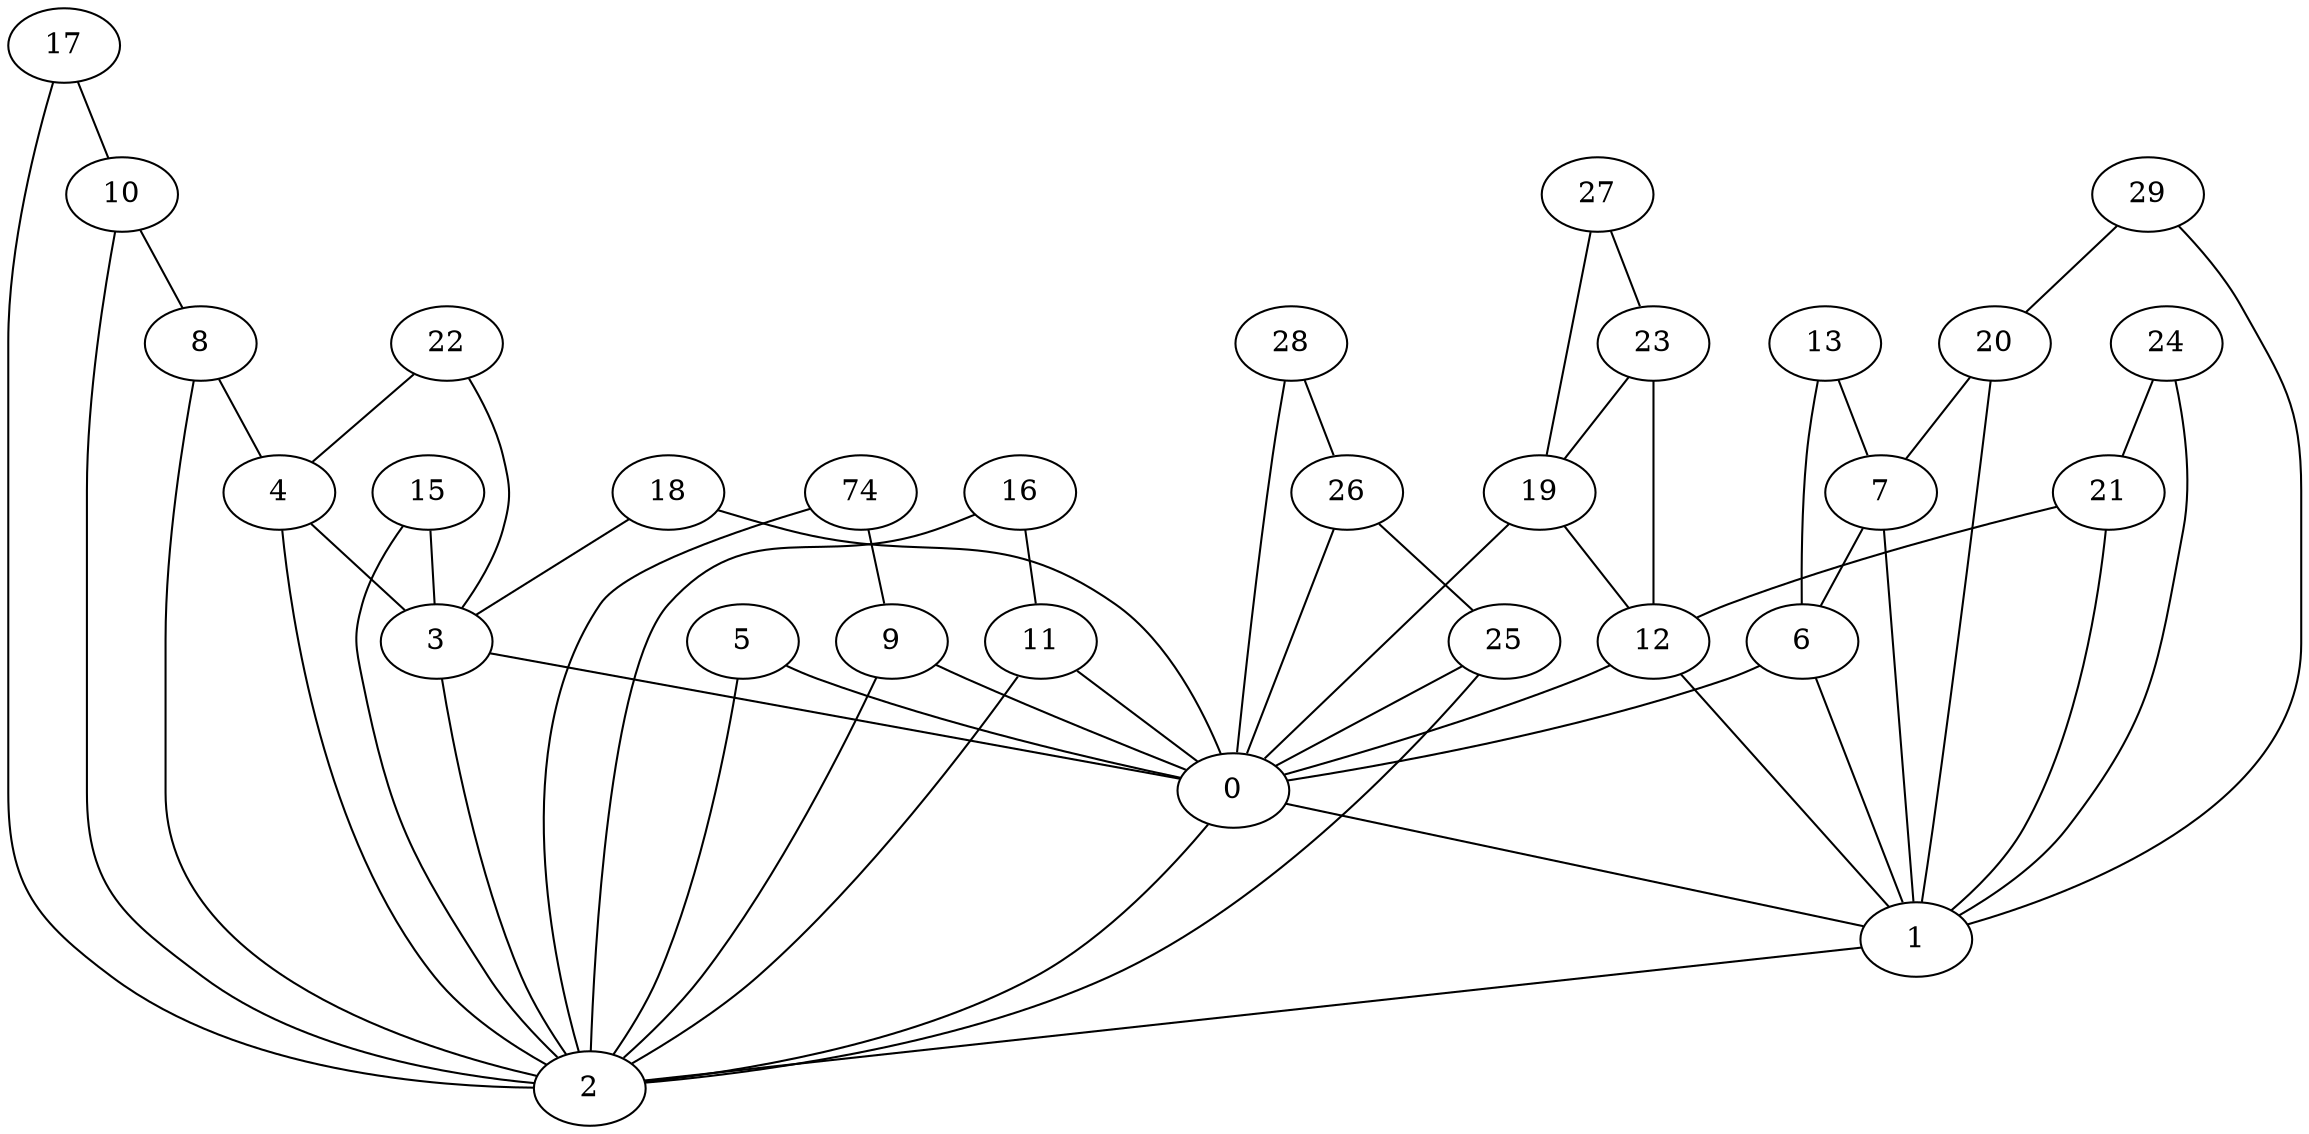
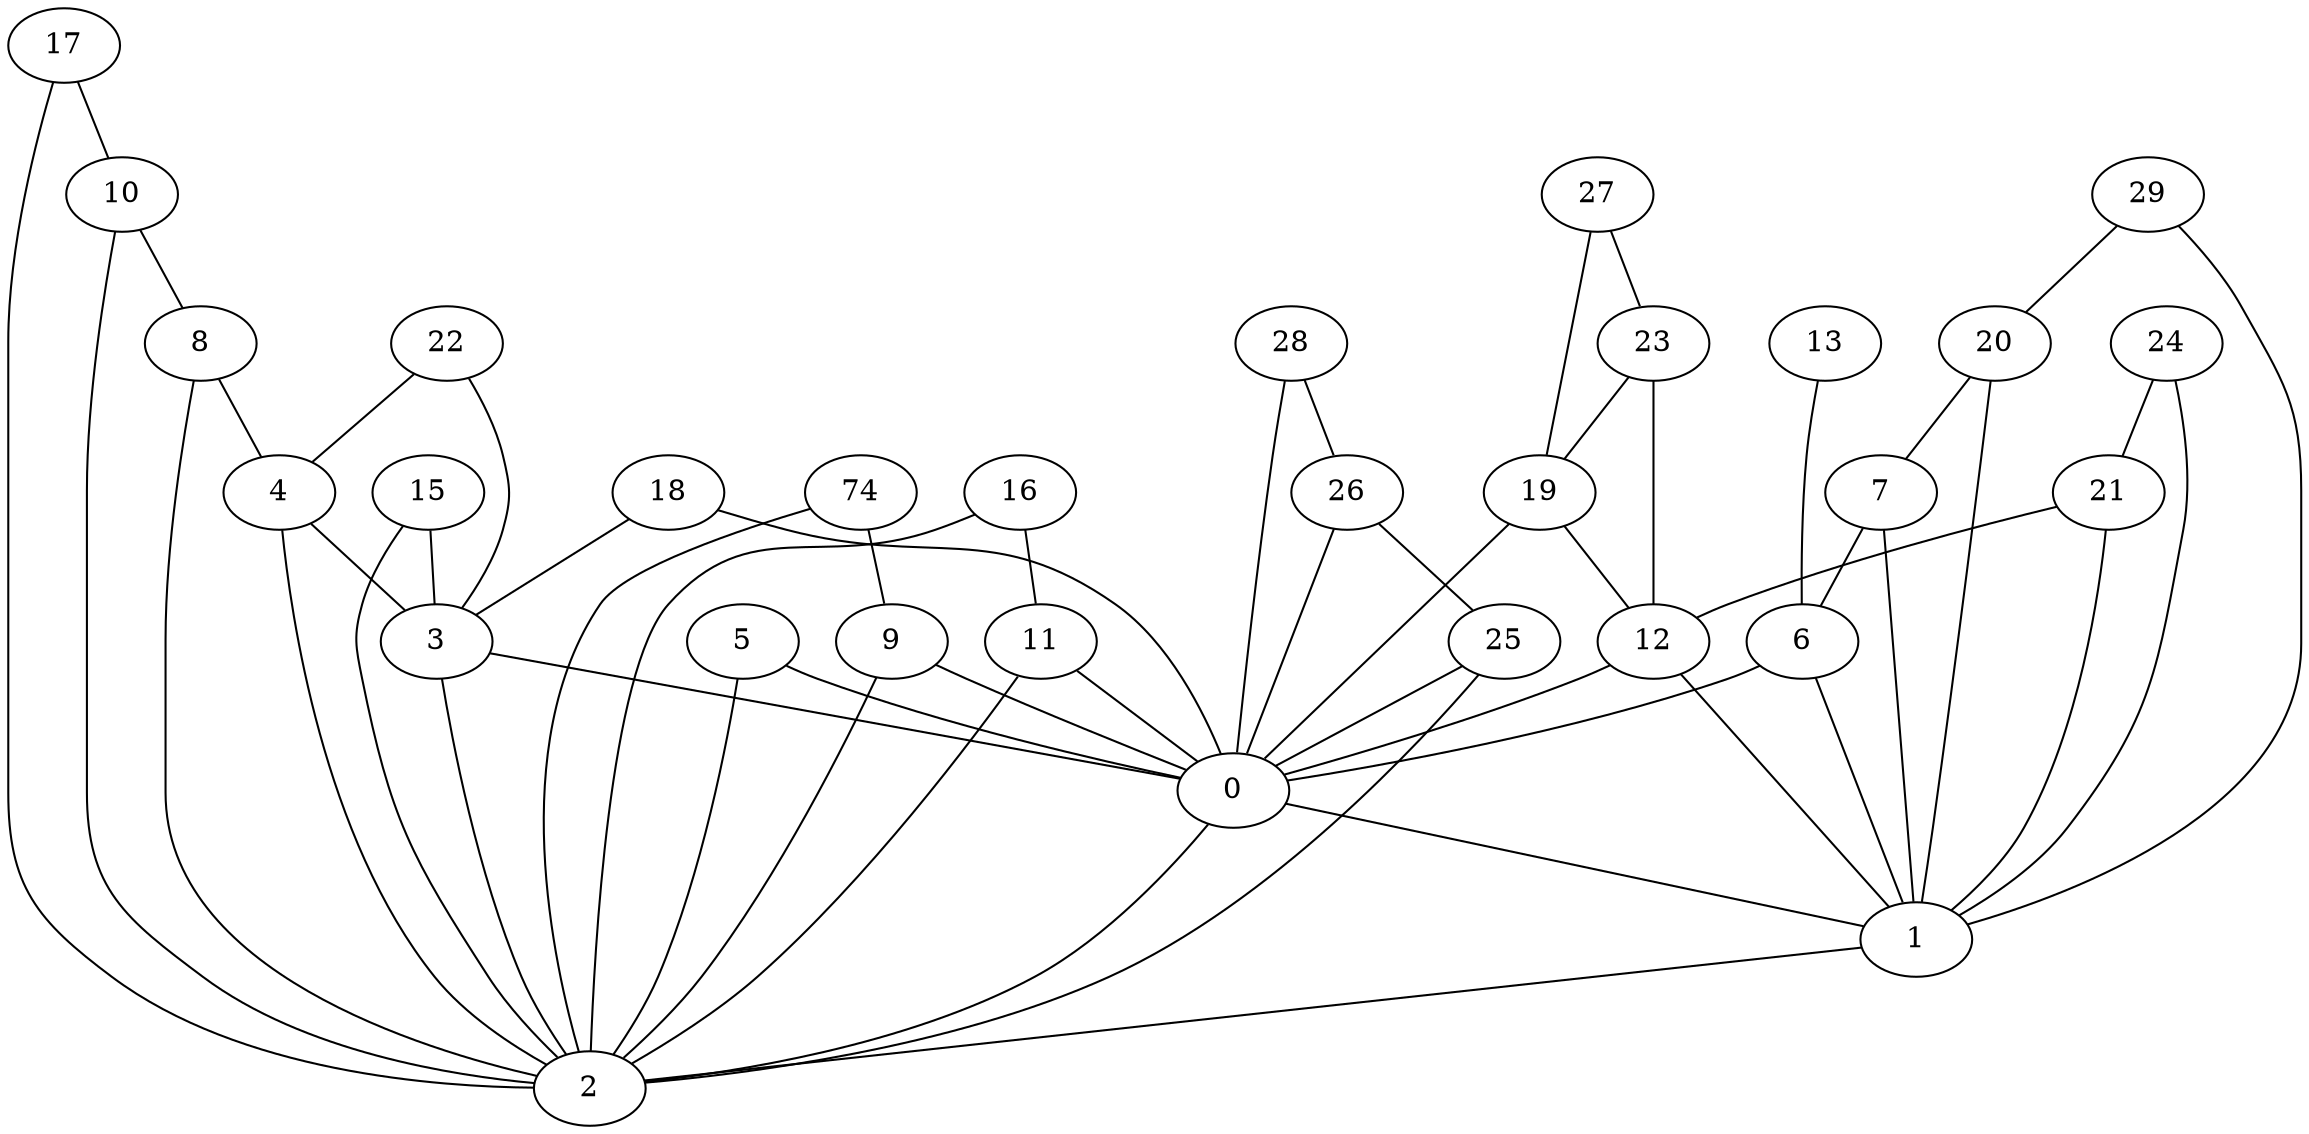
  graph {
    0
    1
    2
    3
    4
    5
    6
    7
    8
    9
    10
    11
    12
    13
    n15 [label=74]
    15
    16
    17
    18
    19
    20
    21
    22
    23
    24
    25
    26
    27
    28
    29
    0 -- 1
    0 -- 2
    1 -- 2
    3 -- 0
    3 -- 2
    4 -- 2
    4 -- 3
    5 -- 0
    5 -- 2
    6 -- 0
    6 -- 1
    7 -- 1
    7 -- 6
    8 -- 2
    8 -- 4
    9 -- 0
    9 -- 2
    10 -- 2
    10 -- 8
    11 -- 0
    11 -- 2
    12 -- 0
    12 -- 1
    13 -- 6
-   13 -- 7
    n15 -- 2
    n15 -- 9
    15 -- 2
    15 -- 3
    16 -- 2
    16 -- 11
    17 -- 2
    17 -- 10
    18 -- 0
    18 -- 3
    19 -- 0
    19 -- 12
    20 -- 1
    20 -- 7
    21 -- 1
    21 -- 12
    22 -- 3
    22 -- 4
    23 -- 12
    23 -- 19
    24 -- 1
    24 -- 21
    25 -- 0
    25 -- 2
    26 -- 0
    26 -- 25
    27 -- 19
    27 -- 23
    28 -- 0
    28 -- 26
    29 -- 1
    29 -- 20
  }
